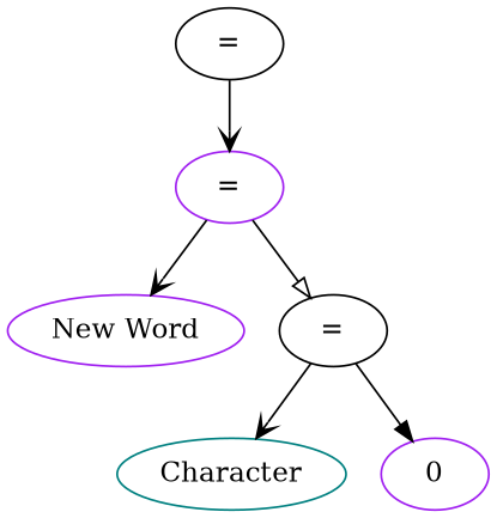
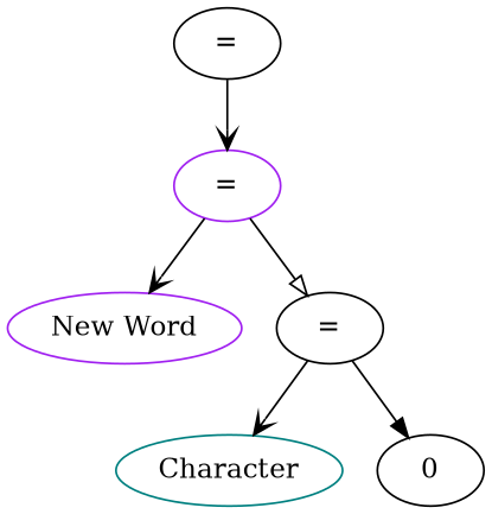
  digraph {
    node [color=black]
    edge [arrowhead=vee]
    n1 [label="="]
    n2 [color=purple label="="]
    n3 [color=purple label="New Word"]
    n4 [label="="]
    n5 [color=teal label=Character]
-   0 [color=purple]
+   0
    n1 -> n2
    n2 -> n3
    n2 -> n4 [arrowhead=onormal]
    n4 -> n5
    n4 -> 0 [arrowhead=normal]
  }
